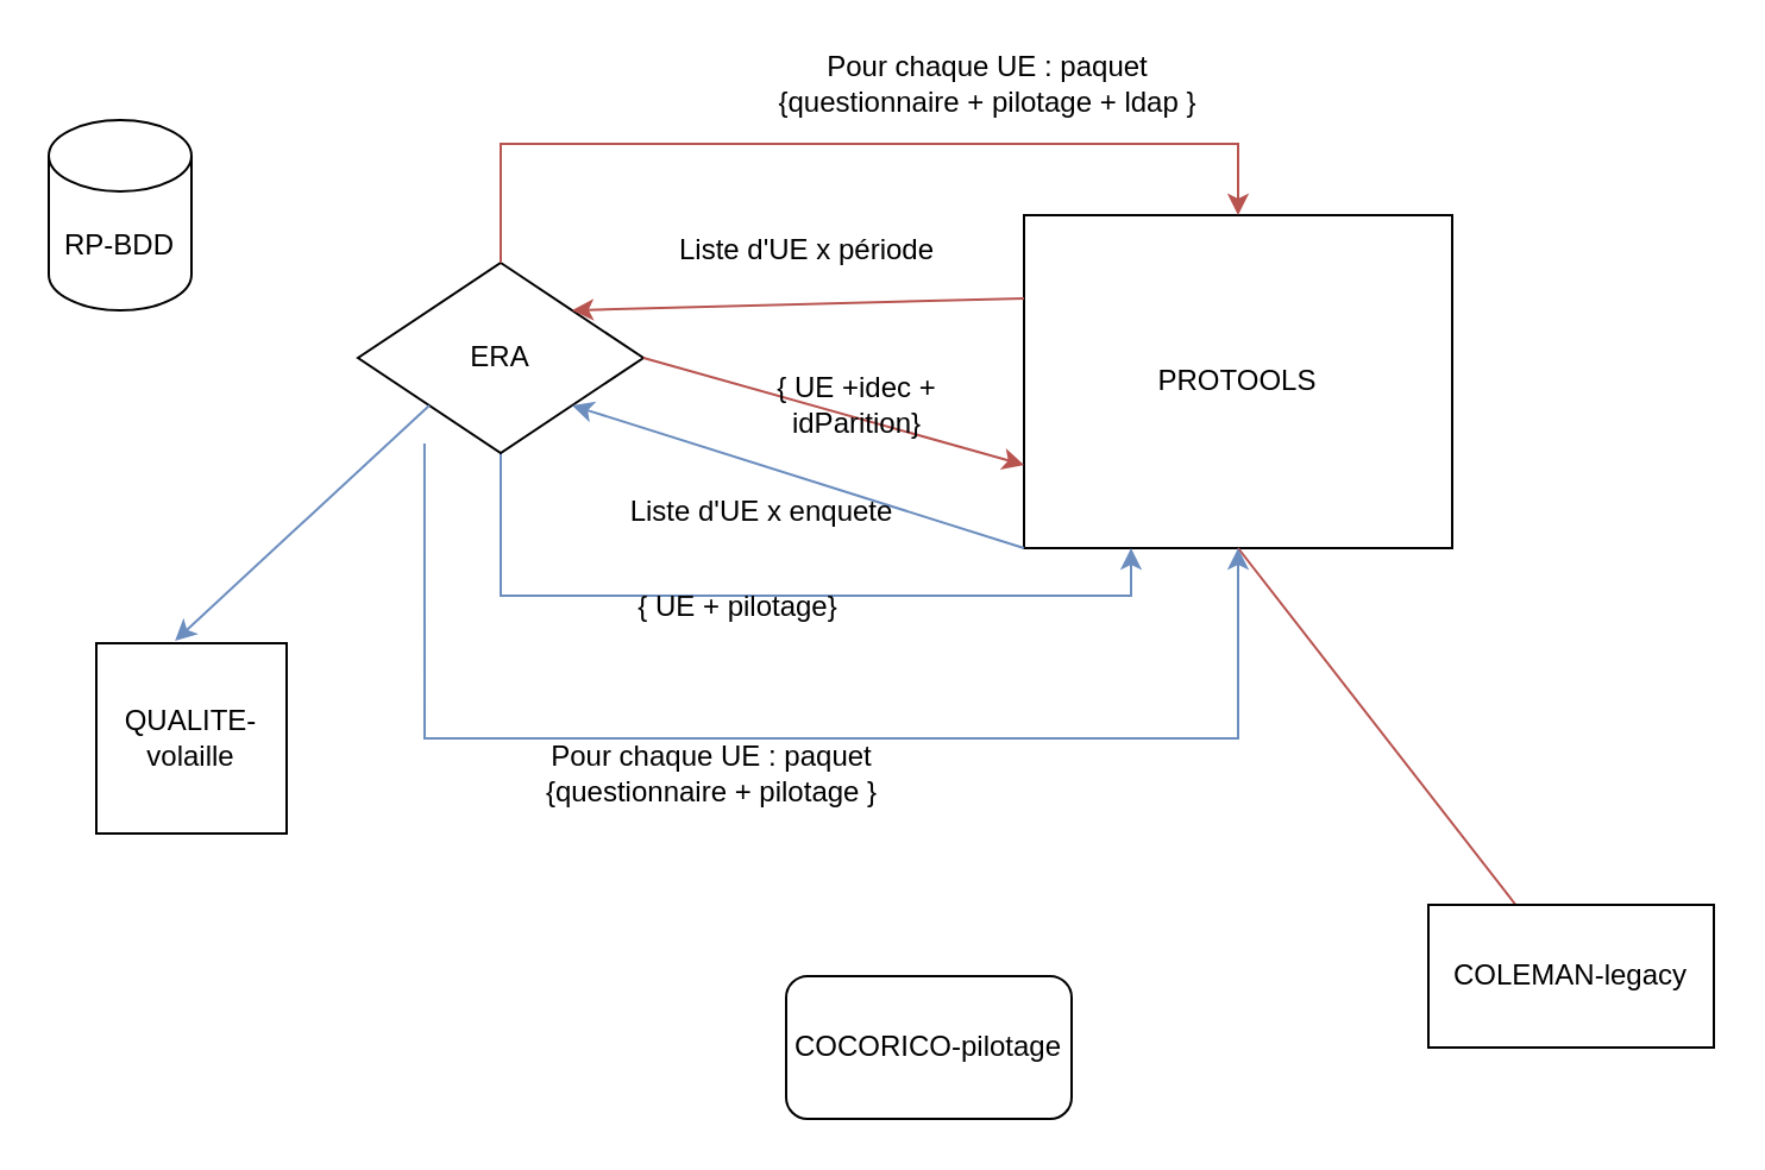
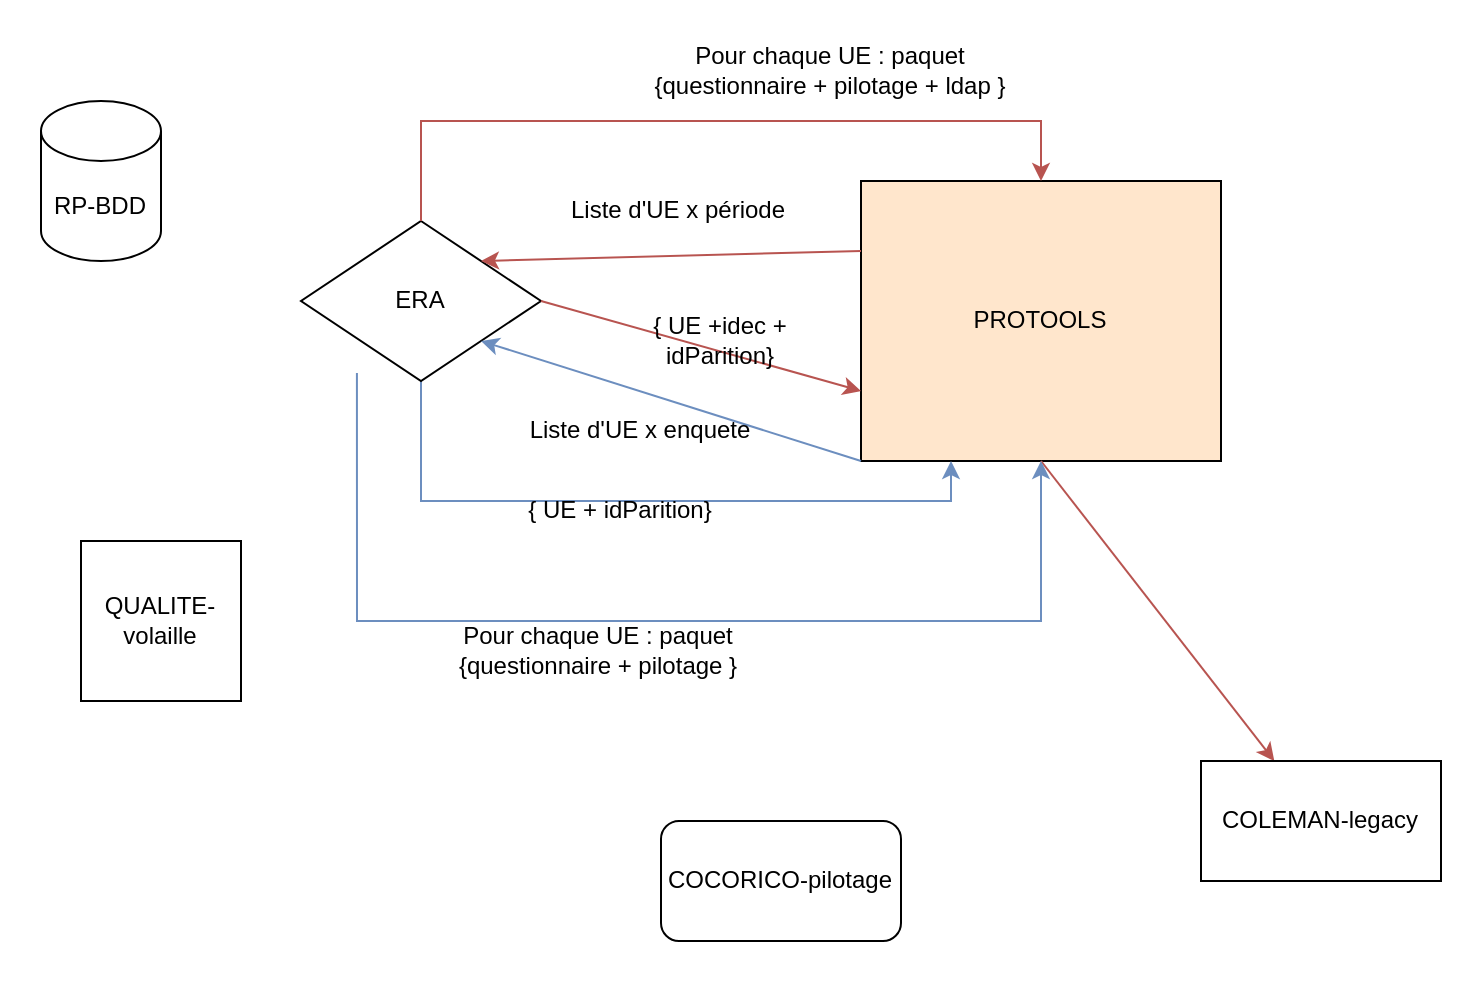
  <mxCell id="0" />
  <mxCell id="1" parent="0" />
- <mxCell id="2" value="PROTOOLS" style="rounded=0;whiteSpace=wrap;html=1;" parent="1" vertex="1"><mxGeometry x="430" y="90" width="180" height="140" as="geometry" /></mxCell>
+ <mxCell id="2" value="PROTOOLS" style="rounded=0;whiteSpace=wrap;html=1;fillColor=#ffe6cc;" parent="1" vertex="1"><mxGeometry x="430" y="90" width="180" height="140" as="geometry" /></mxCell>
  <mxCell id="3" style="edgeStyle=orthogonalEdgeStyle;rounded=0;orthogonalLoop=1;jettySize=auto;html=1;exitX=0.5;exitY=1;exitDx=0;exitDy=0;entryX=0.25;entryY=1;entryDx=0;entryDy=0;fillColor=#dae8fc;strokeColor=#6c8ebf;" parent="1" source="4" target="2" edge="1"><mxGeometry relative="1" as="geometry" /></mxCell>
  <mxCell id="4" value="ERA" style="rhombus;whiteSpace=wrap;html=1;" parent="1" vertex="1"><mxGeometry x="150" y="110" width="120" height="80" as="geometry" /></mxCell>
  <mxCell id="5" value="COCORICO-pilotage" style="rounded=1;whiteSpace=wrap;html=1;" parent="1" vertex="1"><mxGeometry x="330" y="410" width="120" height="60" as="geometry" /></mxCell>
  <mxCell id="6" value="RP-BDD" style="shape=cylinder3;whiteSpace=wrap;html=1;boundedLbl=1;backgroundOutline=1;size=15;" parent="1" vertex="1"><mxGeometry x="20" y="50" width="60" height="80" as="geometry" /></mxCell>
  <mxCell id="7" value="QUALITE-volaille" style="whiteSpace=wrap;html=1;aspect=fixed;" parent="1" vertex="1"><mxGeometry x="40" y="270" width="80" height="80" as="geometry" /></mxCell>
  <mxCell id="8" value="" style="endArrow=classic;html=1;rounded=0;exitX=1;exitY=0.5;exitDx=0;exitDy=0;entryX=0;entryY=0.75;entryDx=0;entryDy=0;fillColor=#f8cecc;strokeColor=#b85450;" parent="1" source="4" target="2" edge="1"><mxGeometry width="50" height="50" relative="1" as="geometry"><mxPoint x="370" y="460" as="sourcePoint" /><mxPoint x="420" y="410" as="targetPoint" /></mxGeometry></mxCell>
- <mxCell id="9" value="" style="endArrow=none;html=1;rounded=0;exitX=0.5;exitY=1;exitDx=0;exitDy=0;fillColor=#f8cecc;strokeColor=#b85450;" parent="1" source="2" target="10" edge="1"><mxGeometry width="50" height="50" relative="1" as="geometry"><mxPoint x="370" y="460" as="sourcePoint" /><mxPoint x="660" y="410" as="targetPoint" /></mxGeometry></mxCell>
+ <mxCell id="9" value="" style="endArrow=classic;html=1;rounded=0;exitX=0.5;exitY=1;exitDx=0;exitDy=0;fillColor=#f8cecc;strokeColor=#b85450;" parent="1" source="2" target="10" edge="1"><mxGeometry width="50" height="50" relative="1" as="geometry"><mxPoint x="370" y="460" as="sourcePoint" /><mxPoint x="660" y="410" as="targetPoint" /></mxGeometry></mxCell>
  <mxCell id="10" value="COLEMAN-legacy" style="rounded=0;whiteSpace=wrap;html=1;" parent="1" vertex="1"><mxGeometry x="600" y="380" width="120" height="60" as="geometry" /></mxCell>
- <mxCell id="11" value="" style="endArrow=classic;html=1;rounded=0;exitX=0;exitY=1;exitDx=0;exitDy=0;entryX=0.413;entryY=-0.012;entryDx=0;entryDy=0;entryPerimeter=0;fillColor=#dae8fc;strokeColor=#6c8ebf;" parent="1" source="4" target="7" edge="1"><mxGeometry width="50" height="50" relative="1" as="geometry"><mxPoint x="370" y="460" as="sourcePoint" /><mxPoint x="420" y="410" as="targetPoint" /></mxGeometry></mxCell>
  <mxCell id="12" value="" style="endArrow=classic;html=1;rounded=0;entryX=1;entryY=0;entryDx=0;entryDy=0;exitX=0;exitY=0.25;exitDx=0;exitDy=0;fillColor=#f8cecc;strokeColor=#b85450;" parent="1" source="2" target="4" edge="1"><mxGeometry width="50" height="50" relative="1" as="geometry"><mxPoint x="370" y="460" as="sourcePoint" /><mxPoint x="420" y="410" as="targetPoint" /></mxGeometry></mxCell>
  <mxCell id="13" value="Liste d'UE x période" style="text;html=1;strokeColor=none;fillColor=none;align=center;verticalAlign=middle;whiteSpace=wrap;rounded=0;" parent="1" vertex="1"><mxGeometry x="284" y="90" width="110" height="30" as="geometry" /></mxCell>
  <mxCell id="14" value="{ UE +idec + idParition}" style="text;html=1;strokeColor=none;fillColor=none;align=center;verticalAlign=middle;whiteSpace=wrap;rounded=0;" parent="1" vertex="1"><mxGeometry x="300" y="155" width="120" height="30" as="geometry" /></mxCell>
  <mxCell id="15" value="" style="endArrow=classic;html=1;rounded=0;exitX=0;exitY=1;exitDx=0;exitDy=0;entryX=1;entryY=1;entryDx=0;entryDy=0;fillColor=#dae8fc;strokeColor=#6c8ebf;" parent="1" source="2" target="4" edge="1"><mxGeometry width="50" height="50" relative="1" as="geometry"><mxPoint x="370" y="430" as="sourcePoint" /><mxPoint x="420" y="380" as="targetPoint" /></mxGeometry></mxCell>
  <mxCell id="16" value="Liste d'UE x enquete" style="text;html=1;strokeColor=none;fillColor=none;align=center;verticalAlign=middle;whiteSpace=wrap;rounded=0;" parent="1" vertex="1"><mxGeometry x="250" y="200" width="140" height="30" as="geometry" /></mxCell>
- <mxCell id="17" value="{ UE + pilotage}" style="text;html=1;strokeColor=none;fillColor=none;align=center;verticalAlign=middle;whiteSpace=wrap;rounded=0;" parent="1" vertex="1"><mxGeometry x="250" y="240" width="120" height="30" as="geometry" /></mxCell>
+ <mxCell id="17" value="{ UE + idParition}" style="text;html=1;strokeColor=none;fillColor=none;align=center;verticalAlign=middle;whiteSpace=wrap;rounded=0;" parent="1" vertex="1"><mxGeometry x="250" y="240" width="120" height="30" as="geometry" /></mxCell>
  <mxCell id="18" value="" style="endArrow=classic;html=1;rounded=0;edgeStyle=orthogonalEdgeStyle;exitX=0.233;exitY=0.95;exitDx=0;exitDy=0;exitPerimeter=0;entryX=0.5;entryY=1;entryDx=0;entryDy=0;fillColor=#dae8fc;strokeColor=#6c8ebf;" parent="1" source="4" target="2" edge="1"><mxGeometry width="50" height="50" relative="1" as="geometry"><mxPoint x="370" y="310" as="sourcePoint" /><mxPoint x="420" y="260" as="targetPoint" /><Array as="points"><mxPoint x="178" y="310" /><mxPoint x="520" y="310" /></Array></mxGeometry></mxCell>
  <mxCell id="19" value="" style="endArrow=classic;html=1;rounded=0;exitX=0.5;exitY=0;exitDx=0;exitDy=0;entryX=0.5;entryY=0;entryDx=0;entryDy=0;edgeStyle=orthogonalEdgeStyle;fillColor=#f8cecc;strokeColor=#b85450;" parent="1" source="4" target="2" edge="1"><mxGeometry width="50" height="50" relative="1" as="geometry"><mxPoint x="370" y="310" as="sourcePoint" /><mxPoint x="420" y="260" as="targetPoint" /><Array as="points"><mxPoint x="210" y="60" /><mxPoint x="520" y="60" /></Array></mxGeometry></mxCell>
  <mxCell id="20" value="Pour chaque UE : paquet {questionnaire + pilotage + ldap }" style="text;html=1;strokeColor=none;fillColor=none;align=center;verticalAlign=middle;whiteSpace=wrap;rounded=0;" parent="1" vertex="1"><mxGeometry x="320" y="20" width="190" height="30" as="geometry" /></mxCell>
  <mxCell id="21" value="Pour chaque UE : paquet {questionnaire + pilotage }" style="text;html=1;strokeColor=none;fillColor=none;align=center;verticalAlign=middle;whiteSpace=wrap;rounded=0;" parent="1" vertex="1"><mxGeometry x="204" y="310" width="190" height="30" as="geometry" /></mxCell>
